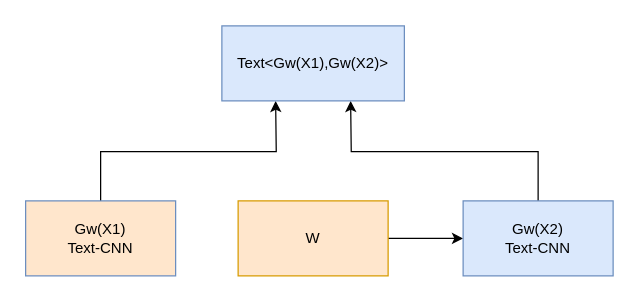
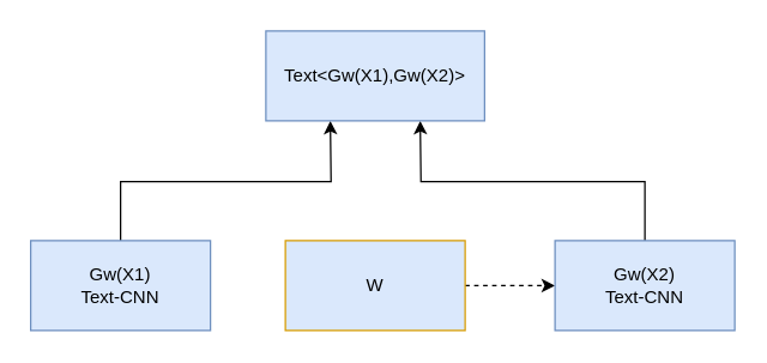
  <mxCell id="0" />
  <mxCell id="1" parent="0" />
- <mxCell id="2" style="edgeStyle=orthogonalEdgeStyle;rounded=0;orthogonalLoop=1;jettySize=auto;html=1;exitX=1;exitY=0.5;exitDx=0;exitDy=0;entryX=0;entryY=0.5;entryDx=0;entryDy=0;" parent="1" source="3" target="7" edge="1"><mxGeometry relative="1" as="geometry" /></mxCell>
- <mxCell id="3" value="W" style="rounded=0;whiteSpace=wrap;html=1;fillColor=#ffe6cc;strokeColor=#d79b00;" parent="1" vertex="1"><mxGeometry x="190" y="160" width="120" height="60" as="geometry" /></mxCell>
+ <mxCell id="2" style="edgeStyle=orthogonalEdgeStyle;rounded=0;orthogonalLoop=1;jettySize=auto;html=1;exitX=1;exitY=0.5;exitDx=0;exitDy=0;entryX=0;entryY=0.5;entryDx=0;entryDy=0;dashed=1;" parent="1" source="3" target="7" edge="1"><mxGeometry relative="1" as="geometry" /></mxCell>
+ <mxCell id="3" value="W" style="rounded=0;whiteSpace=wrap;html=1;fillColor=#dae8fc;strokeColor=#d79b00;" parent="1" vertex="1"><mxGeometry x="190" y="160" width="120" height="60" as="geometry" /></mxCell>
  <mxCell id="4" style="edgeStyle=orthogonalEdgeStyle;rounded=0;orthogonalLoop=1;jettySize=auto;html=1;exitX=0.5;exitY=0;exitDx=0;exitDy=0;" parent="1" source="5" edge="1"><mxGeometry relative="1" as="geometry"><mxPoint x="220" y="80" as="targetPoint" /></mxGeometry></mxCell>
- <mxCell id="5" value="&lt;font style=&quot;vertical-align: inherit&quot;&gt;&lt;font style=&quot;vertical-align: inherit&quot;&gt;Gw(X1)&lt;br&gt;Text-CNN&lt;br&gt;&lt;/font&gt;&lt;/font&gt;" style="rounded=0;whiteSpace=wrap;html=1;fillColor=#ffe6cc;strokeColor=#6c8ebf;" parent="1" vertex="1"><mxGeometry x="20" y="160" width="120" height="60" as="geometry" /></mxCell>
+ <mxCell id="5" value="&lt;font style=&quot;vertical-align: inherit&quot;&gt;&lt;font style=&quot;vertical-align: inherit&quot;&gt;Gw(X1)&lt;br&gt;Text-CNN&lt;br&gt;&lt;/font&gt;&lt;/font&gt;" style="rounded=0;whiteSpace=wrap;html=1;fillColor=#dae8fc;strokeColor=#6c8ebf;" parent="1" vertex="1"><mxGeometry x="20" y="160" width="120" height="60" as="geometry" /></mxCell>
  <mxCell id="6" style="edgeStyle=orthogonalEdgeStyle;rounded=0;orthogonalLoop=1;jettySize=auto;html=1;exitX=0.5;exitY=0;exitDx=0;exitDy=0;" parent="1" source="7" edge="1"><mxGeometry relative="1" as="geometry"><mxPoint x="280" y="80" as="targetPoint" /></mxGeometry></mxCell>
  <mxCell id="7" value="&lt;font style=&quot;vertical-align: inherit&quot;&gt;&lt;font style=&quot;vertical-align: inherit&quot;&gt;Gw(X2)&lt;br&gt;Text-CNN&lt;br&gt;&lt;/font&gt;&lt;/font&gt;" style="rounded=0;whiteSpace=wrap;html=1;fillColor=#dae8fc;strokeColor=#6c8ebf;" parent="1" vertex="1"><mxGeometry x="370" y="160" width="120" height="60" as="geometry" /></mxCell>
  <mxCell id="8" value="&lt;font style=&quot;vertical-align: inherit&quot;&gt;&lt;font style=&quot;vertical-align: inherit&quot;&gt;Text&amp;lt;Gw(X1),Gw(X2)&amp;gt;&lt;br&gt;&lt;/font&gt;&lt;/font&gt;" style="rounded=0;whiteSpace=wrap;html=1;fillColor=#dae8fc;strokeColor=#6c8ebf;" parent="1" vertex="1"><mxGeometry x="177" y="20" width="146" height="60" as="geometry" /></mxCell>
